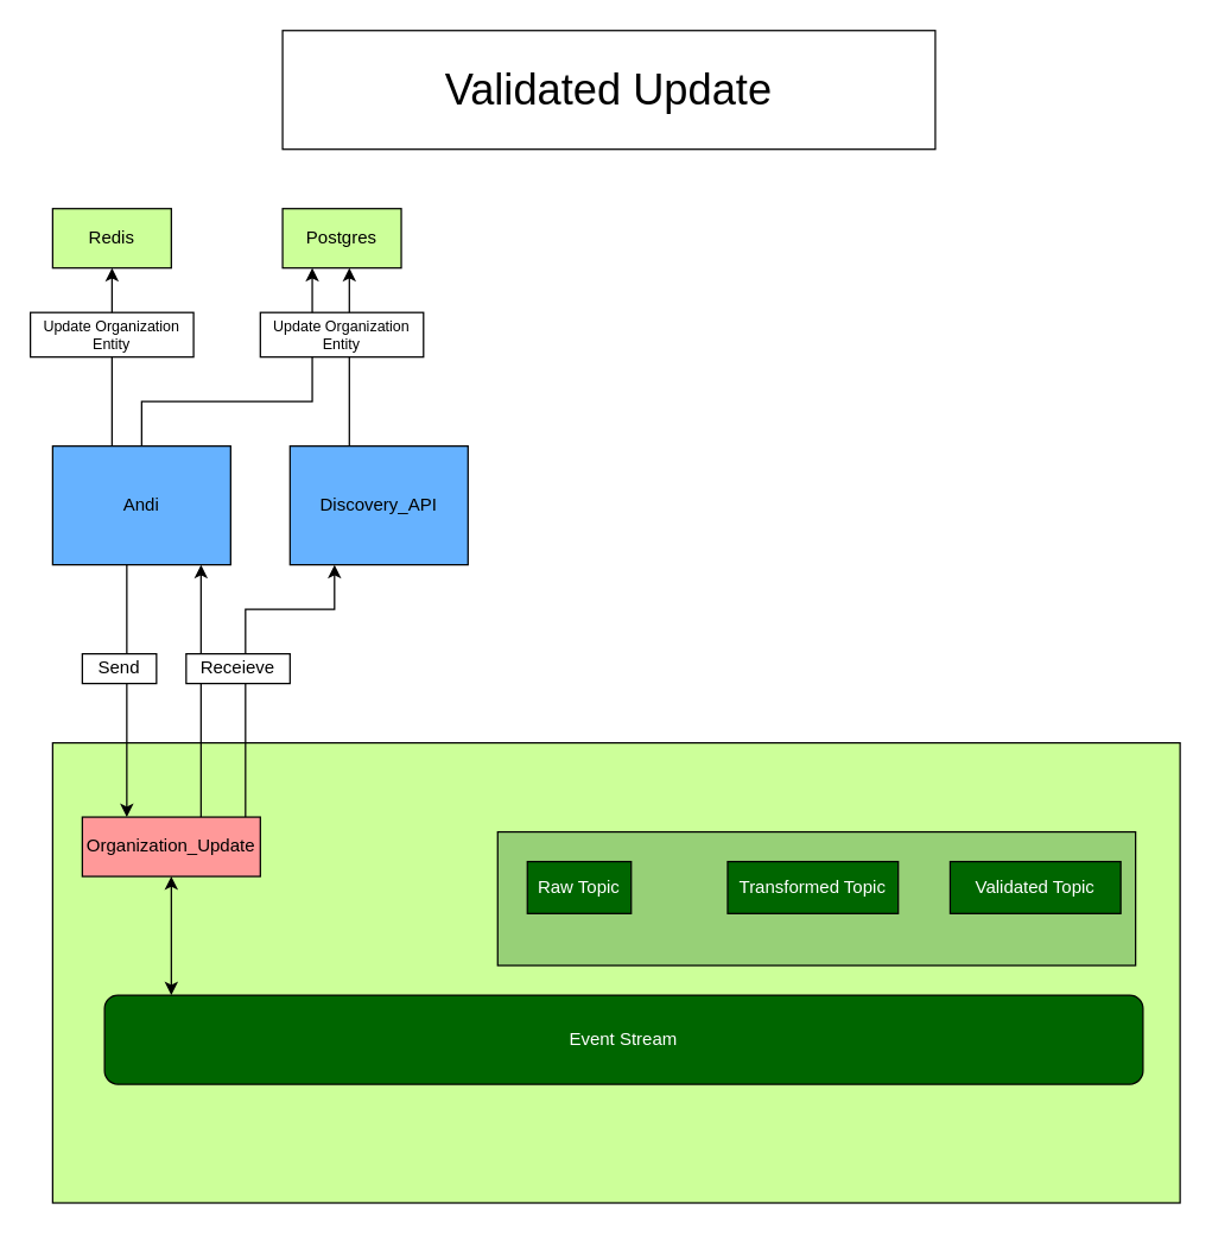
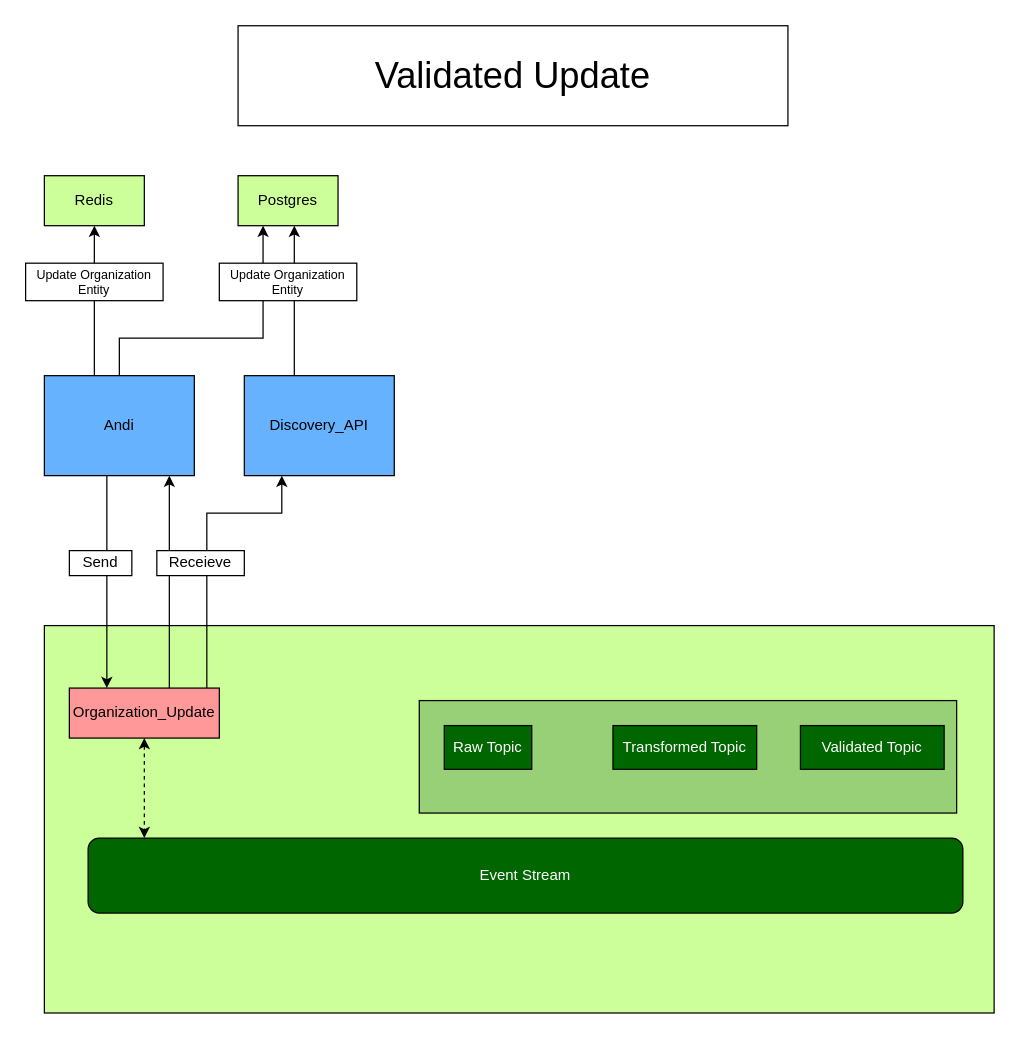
  <mxCell id="0" />
  <mxCell id="1" parent="0" />
  <mxCell id="2" value="" style="rounded=0;whiteSpace=wrap;html=1;fillColor=#CCFF99;" parent="1" vertex="1"><mxGeometry x="35" y="500" width="760" height="310" as="geometry" /></mxCell>
  <mxCell id="3" value="" style="group" parent="1" vertex="1" connectable="0"><mxGeometry x="35" y="300" width="120" height="80" as="geometry" /></mxCell>
  <mxCell id="4" value="" style="rounded=0;whiteSpace=wrap;html=1;fillColor=#66B2FF;movable=1;resizable=1;rotatable=1;deletable=1;editable=1;locked=0;connectable=1;" parent="3" vertex="1"><mxGeometry width="120" height="80" as="geometry" /></mxCell>
  <mxCell id="5" value="Andi" style="text;html=1;strokeColor=none;fillColor=none;align=center;verticalAlign=middle;whiteSpace=wrap;rounded=0;movable=1;resizable=1;rotatable=1;deletable=1;editable=1;locked=0;connectable=1;" parent="3" vertex="1"><mxGeometry x="30" y="25" width="60" height="30" as="geometry" /></mxCell>
  <mxCell id="6" value="" style="group" parent="1" vertex="1" connectable="0"><mxGeometry x="195" y="300" width="120" height="80" as="geometry" /></mxCell>
  <mxCell id="7" value="" style="rounded=0;whiteSpace=wrap;html=1;fillColor=#66B2FF;movable=1;resizable=1;rotatable=1;deletable=1;editable=1;locked=0;connectable=1;" parent="6" vertex="1"><mxGeometry width="120" height="80" as="geometry" /></mxCell>
  <mxCell id="8" value="Discovery_API" style="text;html=1;strokeColor=none;fillColor=none;align=center;verticalAlign=middle;whiteSpace=wrap;rounded=0;movable=1;resizable=1;rotatable=1;deletable=1;editable=1;locked=0;connectable=1;" parent="6" vertex="1"><mxGeometry x="30" y="25" width="60" height="30" as="geometry" /></mxCell>
  <mxCell id="9" value="Redis" style="rounded=0;whiteSpace=wrap;html=1;fillColor=#CCFF99;" parent="1" vertex="1"><mxGeometry x="35" y="140" width="80" height="40" as="geometry" /></mxCell>
  <mxCell id="10" value="Postgres" style="rounded=0;whiteSpace=wrap;html=1;fillColor=#CCFF99;" parent="1" vertex="1"><mxGeometry x="190" y="140" width="80" height="40" as="geometry" /></mxCell>
  <mxCell id="11" value="&lt;font color=&quot;#ffffff&quot;&gt;Event Stream&lt;/font&gt;" style="whiteSpace=wrap;html=1;fillColor=#006600;rounded=1;" parent="1" vertex="1"><mxGeometry x="70" y="670" width="700" height="60" as="geometry" /></mxCell>
  <mxCell id="12" value="" style="group" parent="1" vertex="1" connectable="0"><mxGeometry x="335" y="560" width="430" height="95" as="geometry" /></mxCell>
  <mxCell id="13" value="" style="rounded=0;whiteSpace=wrap;html=1;fillColor=#97D077;" parent="12" vertex="1"><mxGeometry width="430" height="90" as="geometry" /></mxCell>
  <mxCell id="14" value="&lt;font color=&quot;#ffffff&quot;&gt;Raw Topic&lt;/font&gt;" style="rounded=0;whiteSpace=wrap;html=1;fillColor=#006600;" parent="12" vertex="1"><mxGeometry x="20" y="20" width="70" height="35" as="geometry" /></mxCell>
  <mxCell id="15" value="&lt;font color=&quot;#ffffff&quot;&gt;Transformed Topic&lt;/font&gt;" style="rounded=0;whiteSpace=wrap;html=1;fillColor=#006600;" parent="12" vertex="1"><mxGeometry x="155" y="20" width="115" height="35" as="geometry" /></mxCell>
  <mxCell id="16" value="&lt;font color=&quot;#ffffff&quot;&gt;Validated Topic&lt;/font&gt;" style="rounded=0;whiteSpace=wrap;html=1;fillColor=#006600;" parent="12" vertex="1"><mxGeometry x="305" y="20" width="115" height="35" as="geometry" /></mxCell>
  <mxCell id="17" style="edgeStyle=orthogonalEdgeStyle;rounded=0;orthogonalLoop=1;jettySize=auto;html=1;entryX=0.25;entryY=1;entryDx=0;entryDy=0;" parent="1" source="20" target="7" edge="1"><mxGeometry relative="1" as="geometry"><Array as="points"><mxPoint x="165" y="410" /><mxPoint x="225" y="410" /></Array></mxGeometry></mxCell>
- <mxCell id="18" style="edgeStyle=orthogonalEdgeStyle;rounded=0;orthogonalLoop=1;jettySize=auto;html=1;startArrow=classic;startFill=1;" parent="1" source="20" target="11" edge="1"><mxGeometry relative="1" as="geometry"><Array as="points"><mxPoint x="115" y="670" /><mxPoint x="115" y="670" /></Array></mxGeometry></mxCell>
+ <mxCell id="18" style="edgeStyle=orthogonalEdgeStyle;rounded=0;orthogonalLoop=1;jettySize=auto;html=1;startArrow=classic;startFill=1;dashed=1;" parent="1" source="20" target="11" edge="1"><mxGeometry relative="1" as="geometry"><Array as="points"><mxPoint x="115" y="670" /><mxPoint x="115" y="670" /></Array></mxGeometry></mxCell>
  <mxCell id="19" style="edgeStyle=orthogonalEdgeStyle;rounded=0;orthogonalLoop=1;jettySize=auto;html=1;" parent="1" source="20" edge="1"><mxGeometry relative="1" as="geometry"><mxPoint x="135" y="380" as="targetPoint" /><Array as="points"><mxPoint x="135" y="380" /></Array></mxGeometry></mxCell>
  <mxCell id="20" value="Organization_Update" style="rounded=0;whiteSpace=wrap;html=1;fillColor=#FF9999;" parent="1" vertex="1"><mxGeometry x="55" y="550" width="120" height="40" as="geometry" /></mxCell>
  <mxCell id="21" style="edgeStyle=orthogonalEdgeStyle;rounded=0;orthogonalLoop=1;jettySize=auto;html=1;entryX=0.25;entryY=0;entryDx=0;entryDy=0;" parent="1" source="4" target="20" edge="1"><mxGeometry relative="1" as="geometry"><Array as="points"><mxPoint x="85" y="430" /><mxPoint x="85" y="430" /></Array></mxGeometry></mxCell>
  <mxCell id="22" value="Send" style="rounded=0;whiteSpace=wrap;html=1;" parent="1" vertex="1"><mxGeometry x="55" y="440" width="50" height="20" as="geometry" /></mxCell>
  <mxCell id="23" value="Receieve" style="rounded=0;whiteSpace=wrap;html=1;" parent="1" vertex="1"><mxGeometry x="125" y="440" width="70" height="20" as="geometry" /></mxCell>
  <mxCell id="24" value="Validated Update" style="rounded=0;whiteSpace=wrap;html=1;fontSize=29;" parent="1" vertex="1"><mxGeometry x="190" y="20" width="440" height="80" as="geometry" /></mxCell>
  <mxCell id="25" style="edgeStyle=orthogonalEdgeStyle;rounded=0;orthogonalLoop=1;jettySize=auto;html=1;" parent="1" source="7" edge="1"><mxGeometry relative="1" as="geometry"><Array as="points"><mxPoint x="235" y="180" /></Array><mxPoint x="235" y="180" as="targetPoint" /></mxGeometry></mxCell>
  <mxCell id="26" style="edgeStyle=orthogonalEdgeStyle;rounded=0;orthogonalLoop=1;jettySize=auto;html=1;entryX=0.5;entryY=1;entryDx=0;entryDy=0;" edge="1" parent="1" source="4" target="9"><mxGeometry relative="1" as="geometry"><Array as="points"><mxPoint x="75" y="270" /><mxPoint x="75" y="270" /></Array></mxGeometry></mxCell>
  <mxCell id="27" value="Update Organization Entity" style="rounded=0;whiteSpace=wrap;html=1;fontSize=10;" parent="1" vertex="1"><mxGeometry x="20" y="210" width="110" height="30" as="geometry" /></mxCell>
  <mxCell id="28" style="edgeStyle=orthogonalEdgeStyle;rounded=0;orthogonalLoop=1;jettySize=auto;html=1;entryX=0.25;entryY=1;entryDx=0;entryDy=0;" edge="1" parent="1" source="4" target="10"><mxGeometry relative="1" as="geometry"><Array as="points"><mxPoint x="95" y="270" /><mxPoint x="210" y="270" /></Array></mxGeometry></mxCell>
  <mxCell id="29" value="Update Organization Entity" style="rounded=0;whiteSpace=wrap;html=1;fontSize=10;" vertex="1" parent="1"><mxGeometry x="175" y="210" width="110" height="30" as="geometry" /></mxCell>
